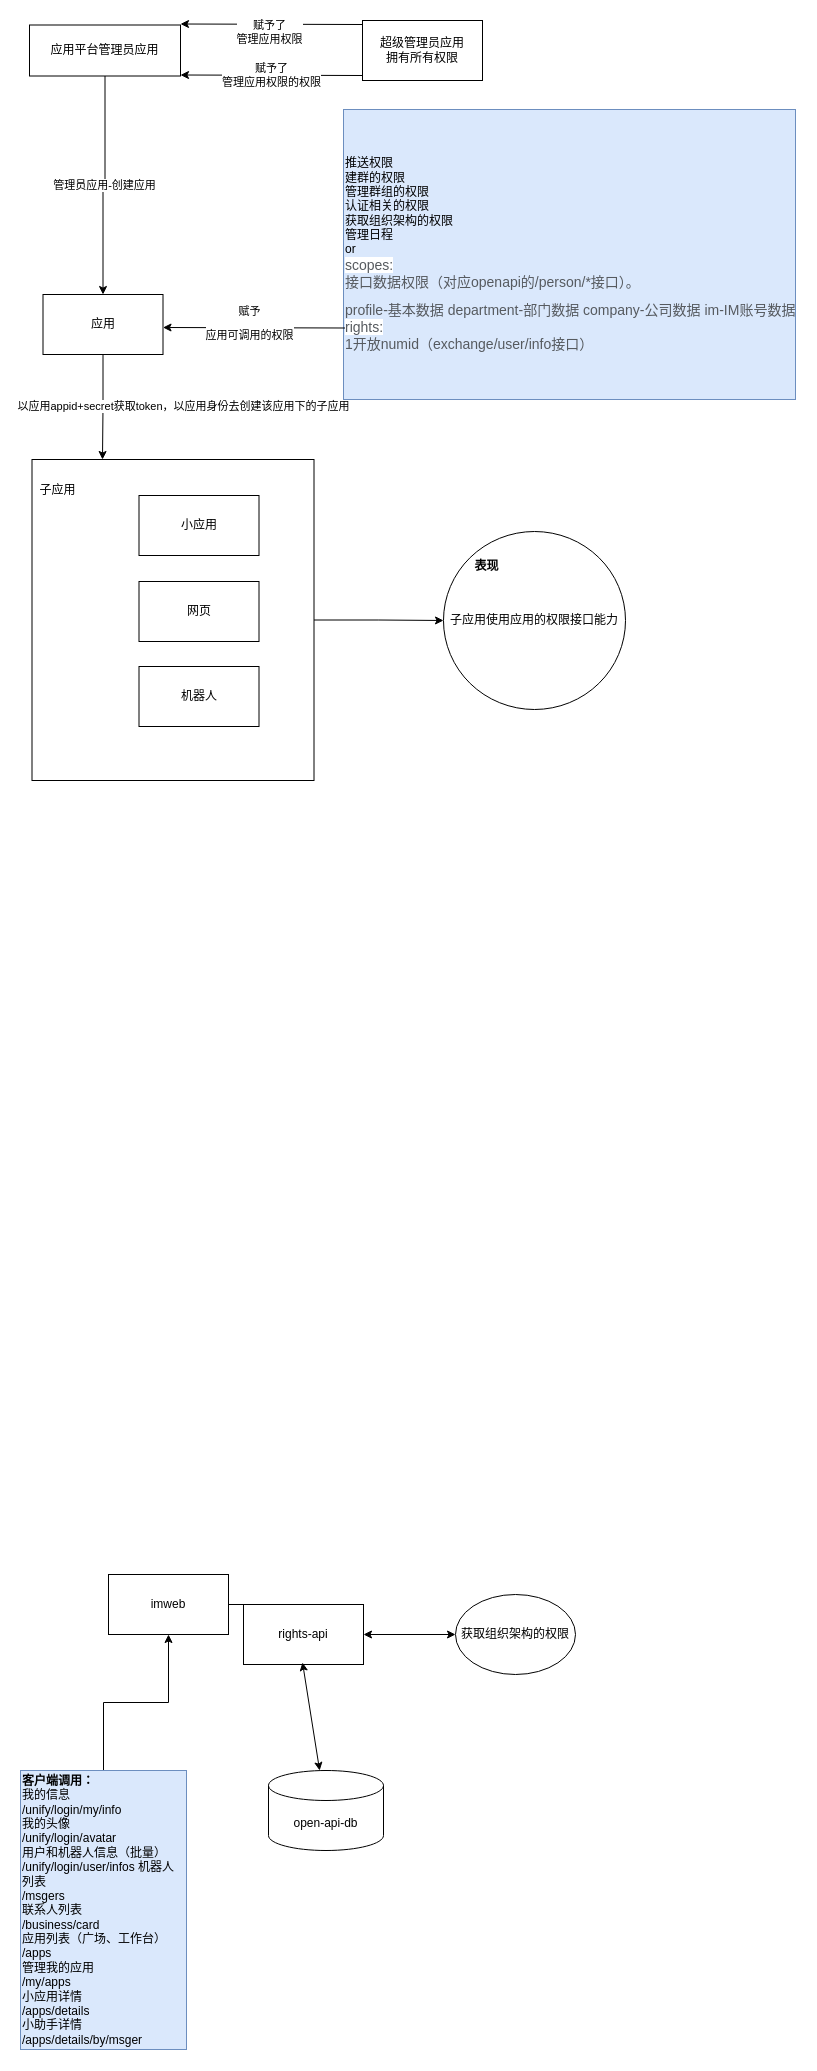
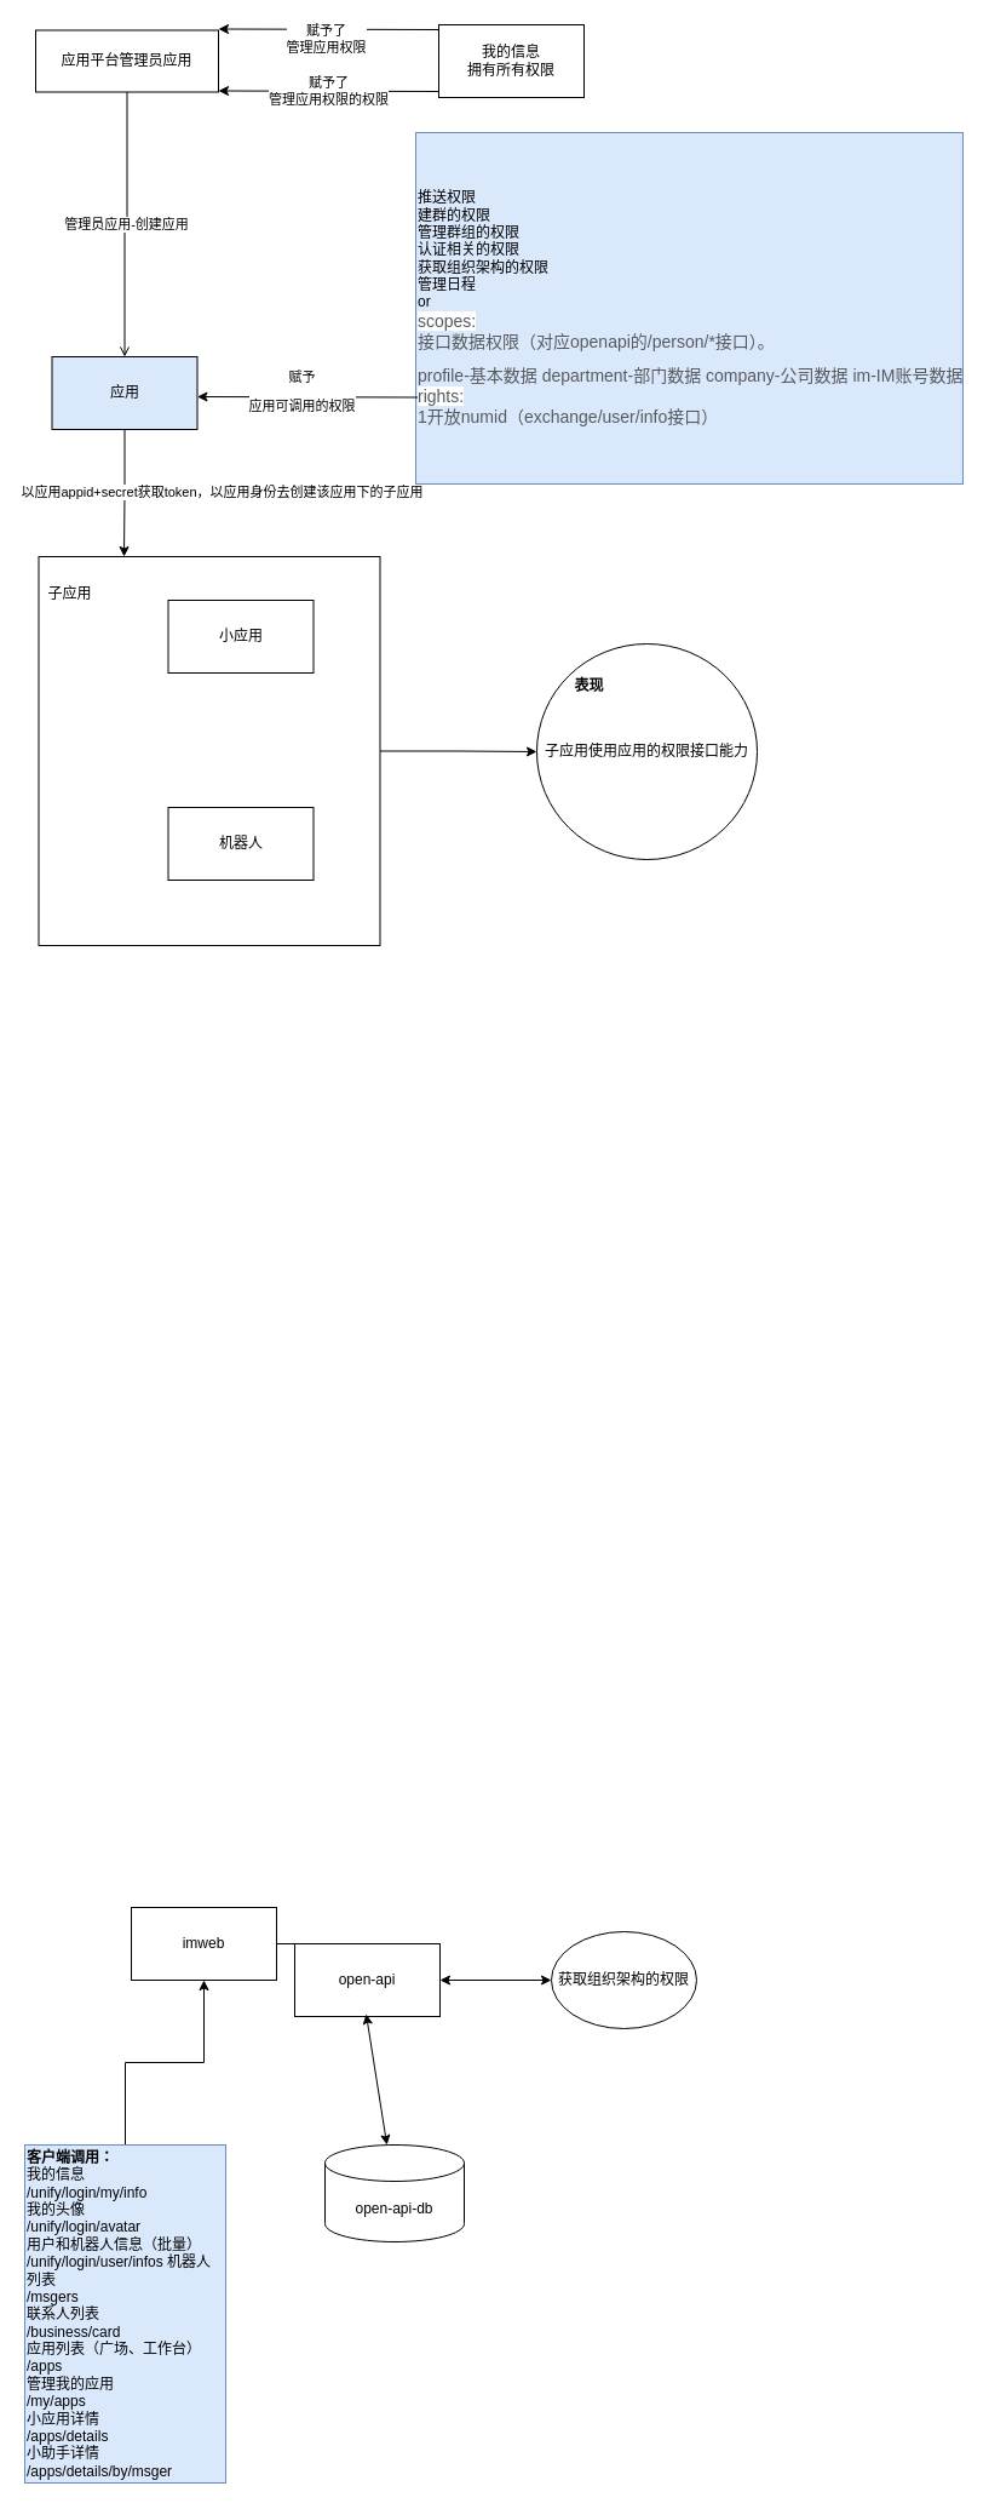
  <mxCell id="0" />
  <mxCell id="1" parent="0" />
  <mxCell id="2" style="edgeStyle=orthogonalEdgeStyle;rounded=0;orthogonalLoop=1;jettySize=auto;html=1;" edge="1" parent="1" source="3" target="6"><mxGeometry relative="1" as="geometry" /></mxCell>
  <mxCell id="3" value="imweb" style="rounded=0;whiteSpace=wrap;html=1;" vertex="1" parent="1"><mxGeometry x="108" y="1574" width="120" height="60" as="geometry" /></mxCell>
  <mxCell id="4" style="edgeStyle=orthogonalEdgeStyle;rounded=0;orthogonalLoop=1;jettySize=auto;html=1;" edge="1" parent="1" source="5" target="3"><mxGeometry relative="1" as="geometry" /></mxCell>
  <mxCell id="5" value="&lt;font style=&quot;vertical-align: inherit&quot;&gt;&lt;font style=&quot;vertical-align: inherit&quot;&gt;&lt;font style=&quot;vertical-align: inherit&quot;&gt;&lt;font style=&quot;vertical-align: inherit&quot;&gt;&lt;font style=&quot;vertical-align: inherit&quot;&gt;&lt;font style=&quot;vertical-align: inherit&quot;&gt;&lt;b&gt;&lt;font style=&quot;vertical-align: inherit&quot;&gt;&lt;font style=&quot;vertical-align: inherit&quot;&gt;&lt;font style=&quot;vertical-align: inherit&quot;&gt;&lt;font style=&quot;vertical-align: inherit&quot;&gt;客户端调用：&lt;/font&gt;&lt;/font&gt;&lt;/font&gt;&lt;/font&gt;&lt;/b&gt;&lt;/font&gt;&lt;/font&gt;&lt;br&gt;&lt;div&gt;&lt;div&gt;我的信息&lt;/div&gt;&lt;div&gt;/unify/login/my/info&lt;/div&gt;&lt;div&gt;我的头像&lt;/div&gt;&lt;div&gt;/unify/login/avatar&lt;/div&gt;&lt;div&gt;用户和机器人信息（批量）&lt;/div&gt;&lt;div&gt;/unify/login/user/infos 机器人列表&lt;/div&gt;&lt;div&gt;/msgers&lt;/div&gt;&lt;div&gt;联系人列表&lt;/div&gt;&lt;div&gt;/business/card&lt;/div&gt;&lt;div&gt;应用列表（广场、工作台）&lt;/div&gt;&lt;div&gt;/apps&lt;/div&gt;&lt;div&gt;管理我的应用&lt;/div&gt;&lt;div&gt;/my/apps&lt;/div&gt;&lt;div&gt;小应用详情&lt;/div&gt;&lt;div&gt;/apps/details&lt;/div&gt;&lt;div&gt;小助手详情&lt;/div&gt;&lt;div&gt;/apps/details/by/msger&lt;/div&gt;&lt;/div&gt;&lt;/font&gt;&lt;/font&gt;&lt;/font&gt;&lt;/font&gt;" style="rounded=0;whiteSpace=wrap;html=1;align=left;fillColor=#dae8fc;strokeColor=#6c8ebf;" vertex="1" parent="1"><mxGeometry x="20" y="1770" width="166" height="279" as="geometry" /></mxCell>
- <mxCell id="6" value="rights-api" style="rounded=0;whiteSpace=wrap;html=1;" vertex="1" parent="1"><mxGeometry x="243" y="1604" width="120" height="60" as="geometry" /></mxCell>
+ <mxCell id="6" value="open-api" style="rounded=0;whiteSpace=wrap;html=1;" vertex="1" parent="1"><mxGeometry x="243" y="1604" width="120" height="60" as="geometry" /></mxCell>
  <mxCell id="7" value="open-api-db" style="shape=cylinder3;whiteSpace=wrap;html=1;boundedLbl=1;backgroundOutline=1;size=15;" vertex="1" parent="1"><mxGeometry x="268" y="1770" width="115" height="80" as="geometry" /></mxCell>
  <mxCell id="8" value="&lt;font style=&quot;vertical-align: inherit&quot;&gt;&lt;font style=&quot;vertical-align: inherit&quot;&gt;获取组织架构的权限&lt;/font&gt;&lt;/font&gt;" style="ellipse;whiteSpace=wrap;html=1;" vertex="1" parent="1"><mxGeometry x="455" y="1594" width="120" height="80" as="geometry" /></mxCell>
  <mxCell id="9" value="" style="endArrow=classic;startArrow=classic;html=1;rounded=0;" edge="1" parent="1" source="7"><mxGeometry width="50" height="50" relative="1" as="geometry"><mxPoint x="252" y="1712" as="sourcePoint" /><mxPoint x="302" y="1662" as="targetPoint" /></mxGeometry></mxCell>
  <mxCell id="10" value="" style="endArrow=classic;startArrow=classic;html=1;rounded=0;entryX=0;entryY=0.5;entryDx=0;entryDy=0;" edge="1" parent="1" source="6" target="8"><mxGeometry width="50" height="50" relative="1" as="geometry"><mxPoint x="350" y="1880" as="sourcePoint" /><mxPoint x="400" y="1830" as="targetPoint" /></mxGeometry></mxCell>
  <mxCell id="11" style="edgeStyle=orthogonalEdgeStyle;rounded=0;orthogonalLoop=1;jettySize=auto;html=1;entryX=0;entryY=0.5;entryDx=0;entryDy=0;" edge="1" parent="1" source="12" target="26"><mxGeometry relative="1" as="geometry" /></mxCell>
  <mxCell id="12" value="" style="rounded=0;whiteSpace=wrap;html=1;" vertex="1" parent="1"><mxGeometry x="31.5" y="459" width="282" height="321" as="geometry" /></mxCell>
  <mxCell id="13" value="子应用" style="text;html=1;align=center;verticalAlign=middle;resizable=0;points=[];autosize=1;strokeColor=none;fillColor=none;" vertex="1" parent="1"><mxGeometry x="33.5" y="481" width="46" height="18" as="geometry" /></mxCell>
  <mxCell id="14" value="小应用" style="rounded=0;whiteSpace=wrap;html=1;" vertex="1" parent="1"><mxGeometry x="138.5" y="495" width="120" height="60" as="geometry" /></mxCell>
  <mxCell id="15" value="机器人" style="whiteSpace=wrap;html=1;" vertex="1" parent="1"><mxGeometry x="138.5" y="666" width="120" height="60" as="geometry" /></mxCell>
- <mxCell id="16" value="网页" style="whiteSpace=wrap;html=1;" vertex="1" parent="1"><mxGeometry x="138.5" y="581" width="120" height="60" as="geometry" /></mxCell>
- <mxCell id="17" value="管理员应用-创建应用" style="edgeStyle=orthogonalEdgeStyle;rounded=0;orthogonalLoop=1;jettySize=auto;html=1;" edge="1" parent="1" source="18" target="20"><mxGeometry relative="1" as="geometry"><mxPoint x="107" y="248" as="targetPoint" /></mxGeometry></mxCell>
+ <mxCell id="17" value="管理员应用-创建应用" style="edgeStyle=orthogonalEdgeStyle;rounded=0;orthogonalLoop=1;jettySize=auto;html=1;endArrow=open;" edge="1" parent="1" source="18" target="20"><mxGeometry relative="1" as="geometry"><mxPoint x="107" y="248" as="targetPoint" /></mxGeometry></mxCell>
  <mxCell id="18" value="&lt;div style=&quot;text-align: left&quot;&gt;&lt;span&gt;应用平台管理员应用&lt;/span&gt;&lt;br&gt;&lt;/div&gt;" style="rounded=0;whiteSpace=wrap;html=1;" vertex="1" parent="1"><mxGeometry x="29" y="24.5" width="151" height="51" as="geometry" /></mxCell>
  <mxCell id="19" value="以应用appid+secret获取token，以应用身份去创建该应用下的子应用" style="edgeStyle=orthogonalEdgeStyle;rounded=0;orthogonalLoop=1;jettySize=auto;html=1;entryX=0.25;entryY=0;entryDx=0;entryDy=0;" edge="1" parent="1" source="20" target="12"><mxGeometry x="-0.005" y="-79" relative="1" as="geometry"><mxPoint x="107" y="371" as="targetPoint" /><mxPoint x="159" as="offset" /></mxGeometry></mxCell>
- <mxCell id="20" value="应用" style="rounded=0;whiteSpace=wrap;html=1;" vertex="1" parent="1"><mxGeometry x="42.5" y="294" width="120" height="60" as="geometry" /></mxCell>
+ <mxCell id="20" value="应用" style="rounded=0;whiteSpace=wrap;html=1;fillColor=#dae8fc;" vertex="1" parent="1"><mxGeometry x="42.5" y="294" width="120" height="60" as="geometry" /></mxCell>
  <mxCell id="21" value="&lt;pre&gt;&lt;font face=&quot;Helvetica&quot;&gt;推送权限&lt;br&gt;建群的权限&lt;br&gt;管理群组的权限&lt;br&gt;认证相关的权限&lt;br&gt;获取组织架构的权限&lt;br&gt;管理日程&lt;br&gt;or&lt;br&gt;&lt;span style=&quot;color: rgb(86 , 90 , 95) ; font-size: 14px ; background-color: rgb(255 , 255 , 255)&quot;&gt;scopes:&lt;br&gt;&lt;/span&gt;&lt;font color=&quot;#565a5f&quot;&gt;&lt;span style=&quot;font-size: 14px&quot;&gt;接口数据权限（对应openapi的/person/*接口）。&lt;/span&gt;&lt;/font&gt;&lt;/font&gt;&lt;/pre&gt;&lt;pre&gt;&lt;font face=&quot;Helvetica&quot;&gt;&lt;font color=&quot;#565a5f&quot;&gt;&lt;span style=&quot;font-size: 14px&quot;&gt;profile-基本数据 department-部门数据 company-公司数据 im-IM账号数据&lt;/span&gt;&lt;/font&gt;&lt;br&gt;&lt;span style=&quot;color: rgb(86 , 90 , 95) ; font-size: 14px ; background-color: rgb(255 , 255 , 255)&quot;&gt;rights:&lt;/span&gt;&lt;br&gt;&lt;font color=&quot;#565a5f&quot;&gt;&lt;span style=&quot;font-size: 14px&quot;&gt;1开放numid（exchange/user/info接口）&lt;/span&gt;&lt;/font&gt;&lt;/font&gt;&lt;/pre&gt;" style="rounded=0;whiteSpace=wrap;html=1;align=left;fillColor=#dae8fc;strokeColor=#6c8ebf;" vertex="1" parent="1"><mxGeometry x="343" y="109" width="452" height="290" as="geometry" /></mxCell>
- <mxCell id="22" value="超级管理员应用&lt;br&gt;拥有所有权限" style="rounded=0;whiteSpace=wrap;html=1;" vertex="1" parent="1"><mxGeometry x="362" y="20" width="120" height="60" as="geometry" /></mxCell>
+ <mxCell id="22" value="我的信息&lt;br&gt;拥有所有权限" style="rounded=0;whiteSpace=wrap;html=1;" vertex="1" parent="1"><mxGeometry x="362" y="20" width="120" height="60" as="geometry" /></mxCell>
  <mxCell id="23" value="&lt;pre&gt;赋予了&lt;br&gt;管理应用权限&lt;/pre&gt;" style="endArrow=classic;html=1;rounded=0;entryX=1;entryY=0.5;entryDx=0;entryDy=0;" edge="1" parent="1"><mxGeometry x="0.022" y="8" width="50" height="50" relative="1" as="geometry"><mxPoint x="362" y="24" as="sourcePoint" /><mxPoint x="180" y="23.5" as="targetPoint" /><Array as="points" /><mxPoint as="offset" /></mxGeometry></mxCell>
  <mxCell id="24" value="&lt;pre&gt;赋予了&lt;br&gt;管理应用权限的权限&lt;/pre&gt;" style="endArrow=classic;html=1;rounded=0;entryX=1;entryY=0.5;entryDx=0;entryDy=0;" edge="1" parent="1"><mxGeometry width="50" height="50" relative="1" as="geometry"><mxPoint x="362" y="75" as="sourcePoint" /><mxPoint x="180" y="74.5" as="targetPoint" /><Array as="points" /><mxPoint as="offset" /></mxGeometry></mxCell>
  <mxCell id="25" value="&lt;pre&gt;赋予&lt;/pre&gt;&lt;pre&gt;应用可调用的权限&lt;br&gt;&lt;/pre&gt;" style="endArrow=classic;html=1;rounded=0;entryX=1;entryY=0.5;entryDx=0;entryDy=0;" edge="1" parent="1"><mxGeometry x="0.05" y="-4" width="50" height="50" relative="1" as="geometry"><mxPoint x="344.5" y="327.5" as="sourcePoint" /><mxPoint x="162.5" y="327" as="targetPoint" /><Array as="points" /><mxPoint as="offset" /></mxGeometry></mxCell>
  <mxCell id="26" value="子应用使用应用的权限接口能力" style="ellipse;whiteSpace=wrap;html=1;" vertex="1" parent="1"><mxGeometry x="443" y="531" width="182" height="178" as="geometry" /></mxCell>
  <mxCell id="27" value="表现" style="text;html=1;align=center;verticalAlign=middle;resizable=0;points=[];autosize=1;strokeColor=none;fillColor=none;fontStyle=1" vertex="1" parent="1"><mxGeometry x="469" y="557" width="34" height="18" as="geometry" /></mxCell>
